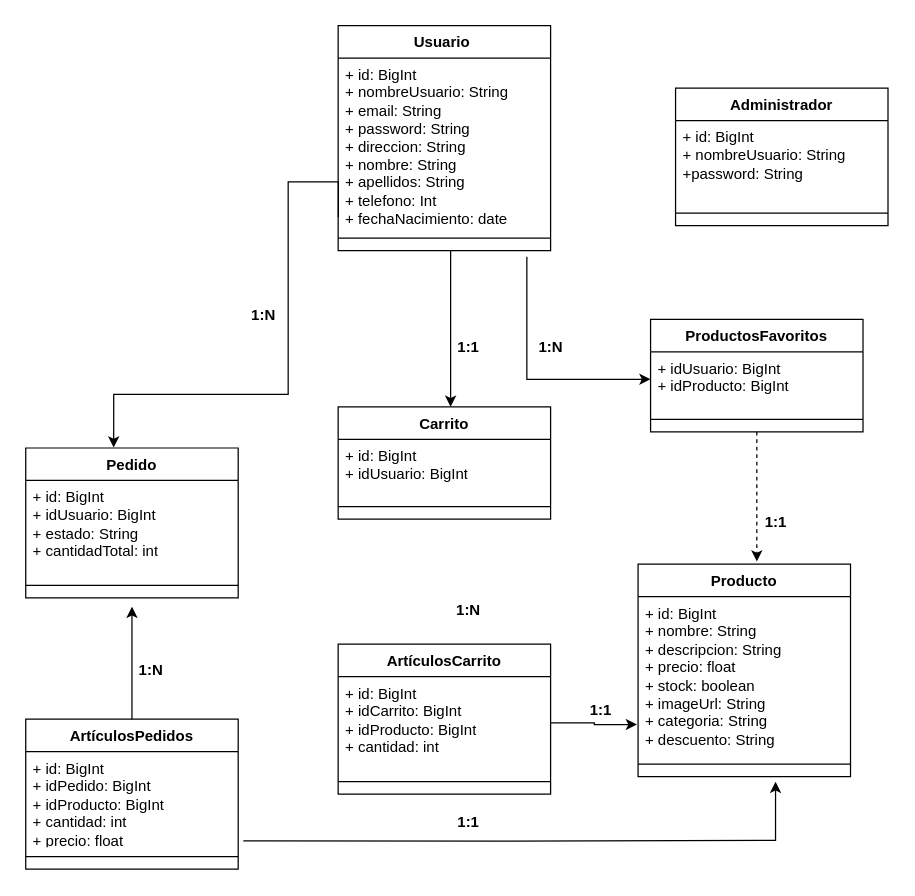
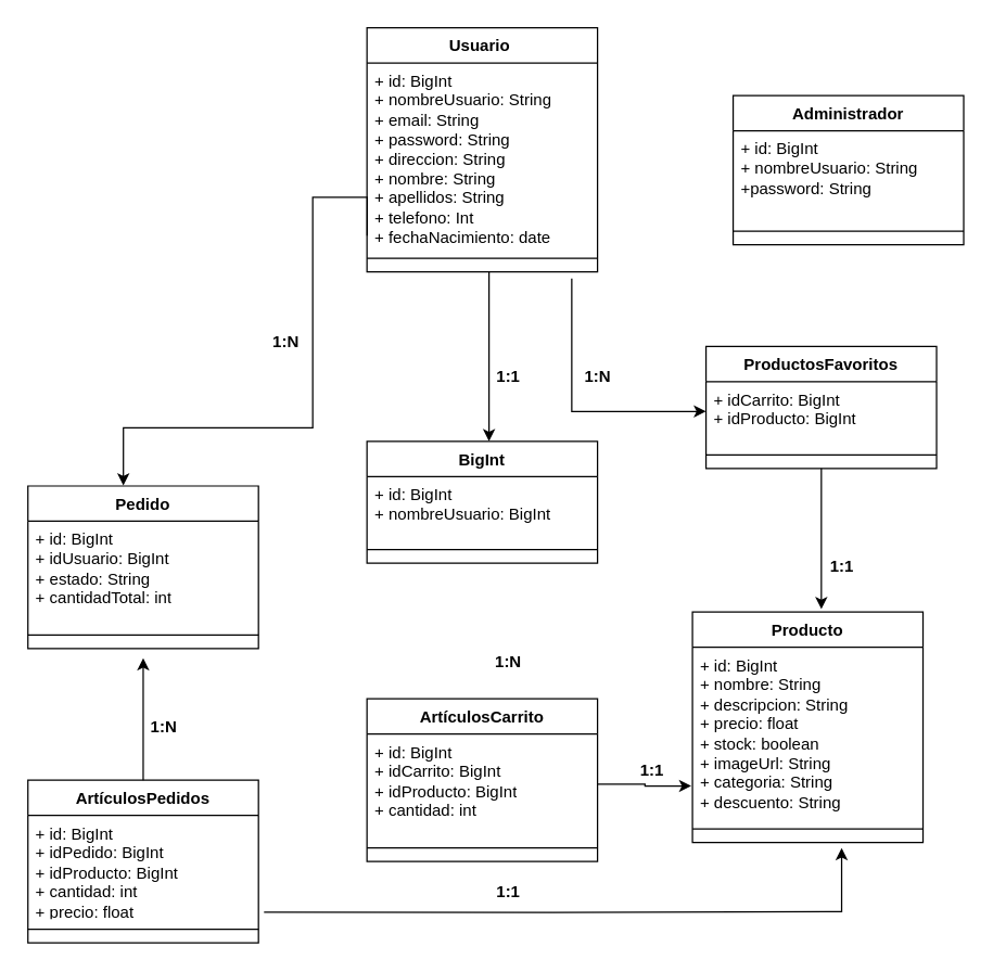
  <mxCell id="0" />
  <mxCell id="1" parent="0" />
  <mxCell id="2" value="" style="edgeStyle=orthogonalEdgeStyle;rounded=0;orthogonalLoop=1;jettySize=auto;html=1;" parent="1" source="3" edge="1"><mxGeometry relative="1" as="geometry"><mxPoint x="360" y="325" as="targetPoint" /><Array as="points"><mxPoint x="360" y="305" /></Array></mxGeometry></mxCell>
  <mxCell id="3" value="Usuario&lt;span style=&quot;white-space: pre;&quot;&gt; &lt;/span&gt;" style="swimlane;fontStyle=1;align=center;verticalAlign=top;childLayout=stackLayout;horizontal=1;startSize=26;horizontalStack=0;resizeParent=1;resizeParentMax=0;resizeLast=0;collapsible=1;marginBottom=0;whiteSpace=wrap;html=1;" parent="1" vertex="1"><mxGeometry x="270" y="20" width="170" height="180" as="geometry" /></mxCell>
  <mxCell id="4" value="+ id: BigInt&lt;br&gt;+ nombreUsuario: String&lt;br&gt;+ email: String&lt;br&gt;+ password: String&lt;br&gt;+ direccion: String&lt;br style=&quot;border-color: var(--border-color);&quot;&gt;+ nombre: String&lt;br style=&quot;border-color: var(--border-color);&quot;&gt;+ apellidos: String&lt;br style=&quot;border-color: var(--border-color);&quot;&gt;+ telefono: Int&lt;br style=&quot;border-color: var(--border-color);&quot;&gt;+ fechaNacimiento: date" style="text;strokeColor=none;fillColor=none;align=left;verticalAlign=top;spacingLeft=4;spacingRight=4;overflow=hidden;rotatable=0;points=[[0,0.5],[1,0.5]];portConstraint=eastwest;whiteSpace=wrap;html=1;" parent="3" vertex="1"><mxGeometry y="26" width="170" height="134" as="geometry" /></mxCell>
  <mxCell id="5" value="" style="line;strokeWidth=1;fillColor=none;align=left;verticalAlign=middle;spacingTop=-1;spacingLeft=3;spacingRight=3;rotatable=0;labelPosition=right;points=[];portConstraint=eastwest;strokeColor=inherit;" parent="3" vertex="1"><mxGeometry y="160" width="170" height="20" as="geometry" /></mxCell>
  <mxCell id="6" value="Producto" style="swimlane;fontStyle=1;align=center;verticalAlign=top;childLayout=stackLayout;horizontal=1;startSize=26;horizontalStack=0;resizeParent=1;resizeParentMax=0;resizeLast=0;collapsible=1;marginBottom=0;whiteSpace=wrap;html=1;" parent="1" vertex="1"><mxGeometry x="510" y="451" width="170" height="170" as="geometry" /></mxCell>
  <mxCell id="7" value="+ id: BigInt&lt;br&gt;+ nombre: String&lt;br&gt;+ descripcion: String&lt;br&gt;+ precio: float&lt;br&gt;+ stock: boolean&lt;br&gt;+ imageUrl: String&lt;br&gt;+ categoria: String&lt;br&gt;+ descuento: String" style="text;strokeColor=none;fillColor=none;align=left;verticalAlign=top;spacingLeft=4;spacingRight=4;overflow=hidden;rotatable=0;points=[[0,0.5],[1,0.5]];portConstraint=eastwest;whiteSpace=wrap;html=1;" parent="6" vertex="1"><mxGeometry y="26" width="170" height="124" as="geometry" /></mxCell>
  <mxCell id="8" value="" style="line;strokeWidth=1;fillColor=none;align=left;verticalAlign=middle;spacingTop=-1;spacingLeft=3;spacingRight=3;rotatable=0;labelPosition=right;points=[];portConstraint=eastwest;strokeColor=inherit;" parent="6" vertex="1"><mxGeometry y="150" width="170" height="20" as="geometry" /></mxCell>
- <mxCell id="9" value="Carrito" style="swimlane;fontStyle=1;align=center;verticalAlign=top;childLayout=stackLayout;horizontal=1;startSize=26;horizontalStack=0;resizeParent=1;resizeParentMax=0;resizeLast=0;collapsible=1;marginBottom=0;whiteSpace=wrap;html=1;" parent="1" vertex="1"><mxGeometry x="270" y="325" width="170" height="90" as="geometry" /></mxCell>
- <mxCell id="10" value="+ id: BigInt&lt;br&gt;+ idUsuario: BigInt" style="text;strokeColor=none;fillColor=none;align=left;verticalAlign=top;spacingLeft=4;spacingRight=4;overflow=hidden;rotatable=0;points=[[0,0.5],[1,0.5]];portConstraint=eastwest;whiteSpace=wrap;html=1;" parent="9" vertex="1"><mxGeometry y="26" width="170" height="44" as="geometry" /></mxCell>
+ <mxCell id="9" value="BigInt" style="swimlane;fontStyle=1;align=center;verticalAlign=top;childLayout=stackLayout;horizontal=1;startSize=26;horizontalStack=0;resizeParent=1;resizeParentMax=0;resizeLast=0;collapsible=1;marginBottom=0;whiteSpace=wrap;html=1;" parent="1" vertex="1"><mxGeometry x="270" y="325" width="170" height="90" as="geometry" /></mxCell>
+ <mxCell id="10" value="+ id: BigInt&lt;br&gt;+ nombreUsuario: BigInt" style="text;strokeColor=none;fillColor=none;align=left;verticalAlign=top;spacingLeft=4;spacingRight=4;overflow=hidden;rotatable=0;points=[[0,0.5],[1,0.5]];portConstraint=eastwest;whiteSpace=wrap;html=1;" parent="9" vertex="1"><mxGeometry y="26" width="170" height="44" as="geometry" /></mxCell>
  <mxCell id="11" value="" style="line;strokeWidth=1;fillColor=none;align=left;verticalAlign=middle;spacingTop=-1;spacingLeft=3;spacingRight=3;rotatable=0;labelPosition=right;points=[];portConstraint=eastwest;strokeColor=inherit;" parent="9" vertex="1"><mxGeometry y="70" width="170" height="20" as="geometry" /></mxCell>
  <mxCell id="12" value="ArtículosCarrito" style="swimlane;fontStyle=1;align=center;verticalAlign=top;childLayout=stackLayout;horizontal=1;startSize=26;horizontalStack=0;resizeParent=1;resizeParentMax=0;resizeLast=0;collapsible=1;marginBottom=0;whiteSpace=wrap;html=1;" parent="1" vertex="1"><mxGeometry x="270" y="515" width="170" height="120" as="geometry" /></mxCell>
  <mxCell id="13" value="+ id: BigInt&lt;br&gt;+ idCarrito: BigInt&lt;br&gt;+ idProducto: BigInt&lt;br&gt;+ cantidad: int&lt;br&gt;&lt;br&gt;&amp;nbsp;" style="text;strokeColor=none;fillColor=none;align=left;verticalAlign=top;spacingLeft=4;spacingRight=4;overflow=hidden;rotatable=0;points=[[0,0.5],[1,0.5]];portConstraint=eastwest;whiteSpace=wrap;html=1;" parent="12" vertex="1"><mxGeometry y="26" width="170" height="74" as="geometry" /></mxCell>
  <mxCell id="14" value="" style="line;strokeWidth=1;fillColor=none;align=left;verticalAlign=middle;spacingTop=-1;spacingLeft=3;spacingRight=3;rotatable=0;labelPosition=right;points=[];portConstraint=eastwest;strokeColor=inherit;" parent="12" vertex="1"><mxGeometry y="100" width="170" height="20" as="geometry" /></mxCell>
  <mxCell id="15" value="Pedido" style="swimlane;fontStyle=1;align=center;verticalAlign=top;childLayout=stackLayout;horizontal=1;startSize=26;horizontalStack=0;resizeParent=1;resizeParentMax=0;resizeLast=0;collapsible=1;marginBottom=0;whiteSpace=wrap;html=1;" parent="1" vertex="1"><mxGeometry x="20" y="358" width="170" height="120" as="geometry" /></mxCell>
  <mxCell id="16" value="+ id: BigInt&lt;br&gt;+ idUsuario: BigInt&lt;br&gt;+ estado: String&lt;br&gt;+ cantidadTotal: int&lt;br&gt;&lt;br&gt;&amp;nbsp;" style="text;strokeColor=none;fillColor=none;align=left;verticalAlign=top;spacingLeft=4;spacingRight=4;overflow=hidden;rotatable=0;points=[[0,0.5],[1,0.5]];portConstraint=eastwest;whiteSpace=wrap;html=1;" parent="15" vertex="1"><mxGeometry y="26" width="170" height="74" as="geometry" /></mxCell>
  <mxCell id="17" value="" style="line;strokeWidth=1;fillColor=none;align=left;verticalAlign=middle;spacingTop=-1;spacingLeft=3;spacingRight=3;rotatable=0;labelPosition=right;points=[];portConstraint=eastwest;strokeColor=inherit;" parent="15" vertex="1"><mxGeometry y="100" width="170" height="20" as="geometry" /></mxCell>
  <mxCell id="18" value="ArtículosPedidos" style="swimlane;fontStyle=1;align=center;verticalAlign=top;childLayout=stackLayout;horizontal=1;startSize=26;horizontalStack=0;resizeParent=1;resizeParentMax=0;resizeLast=0;collapsible=1;marginBottom=0;whiteSpace=wrap;html=1;" parent="1" vertex="1"><mxGeometry x="20" y="575" width="170" height="120" as="geometry" /></mxCell>
  <mxCell id="19" value="+ id: BigInt&lt;br&gt;+ idPedido: BigInt&lt;br&gt;+ idProducto: BigInt&lt;br&gt;+ cantidad: int&lt;br&gt;+ precio: float&lt;br&gt;&amp;nbsp;" style="text;strokeColor=none;fillColor=none;align=left;verticalAlign=top;spacingLeft=4;spacingRight=4;overflow=hidden;rotatable=0;points=[[0,0.5],[1,0.5]];portConstraint=eastwest;whiteSpace=wrap;html=1;" parent="18" vertex="1"><mxGeometry y="26" width="170" height="74" as="geometry" /></mxCell>
  <mxCell id="20" value="" style="line;strokeWidth=1;fillColor=none;align=left;verticalAlign=middle;spacingTop=-1;spacingLeft=3;spacingRight=3;rotatable=0;labelPosition=right;points=[];portConstraint=eastwest;strokeColor=inherit;" parent="18" vertex="1"><mxGeometry y="100" width="170" height="20" as="geometry" /></mxCell>
- <mxCell id="21" value="" style="edgeStyle=orthogonalEdgeStyle;rounded=0;orthogonalLoop=1;jettySize=auto;html=1;entryX=0.559;entryY=-0.013;entryDx=0;entryDy=0;entryPerimeter=0;dashed=1;" parent="1" source="22" target="6" edge="1"><mxGeometry relative="1" as="geometry" /></mxCell>
+ <mxCell id="21" value="" style="edgeStyle=orthogonalEdgeStyle;rounded=0;orthogonalLoop=1;jettySize=auto;html=1;entryX=0.559;entryY=-0.013;entryDx=0;entryDy=0;entryPerimeter=0;" parent="1" source="22" target="6" edge="1"><mxGeometry relative="1" as="geometry" /></mxCell>
  <mxCell id="22" value="ProductosFavoritos" style="swimlane;fontStyle=1;align=center;verticalAlign=top;childLayout=stackLayout;horizontal=1;startSize=26;horizontalStack=0;resizeParent=1;resizeParentMax=0;resizeLast=0;collapsible=1;marginBottom=0;whiteSpace=wrap;html=1;" parent="1" vertex="1"><mxGeometry x="520" y="255" width="170" height="90" as="geometry" /></mxCell>
- <mxCell id="23" value="+ idUsuario: BigInt&lt;br&gt;+ idProducto: BigInt" style="text;strokeColor=none;fillColor=none;align=left;verticalAlign=top;spacingLeft=4;spacingRight=4;overflow=hidden;rotatable=0;points=[[0,0.5],[1,0.5]];portConstraint=eastwest;whiteSpace=wrap;html=1;" parent="22" vertex="1"><mxGeometry y="26" width="170" height="44" as="geometry" /></mxCell>
+ <mxCell id="23" value="+ idCarrito: BigInt&lt;br&gt;+ idProducto: BigInt" style="text;strokeColor=none;fillColor=none;align=left;verticalAlign=top;spacingLeft=4;spacingRight=4;overflow=hidden;rotatable=0;points=[[0,0.5],[1,0.5]];portConstraint=eastwest;whiteSpace=wrap;html=1;" parent="22" vertex="1"><mxGeometry y="26" width="170" height="44" as="geometry" /></mxCell>
  <mxCell id="24" value="" style="line;strokeWidth=1;fillColor=none;align=left;verticalAlign=middle;spacingTop=-1;spacingLeft=3;spacingRight=3;rotatable=0;labelPosition=right;points=[];portConstraint=eastwest;strokeColor=inherit;" parent="22" vertex="1"><mxGeometry y="70" width="170" height="20" as="geometry" /></mxCell>
  <mxCell id="25" value="1:1" style="text;align=center;fontStyle=1;verticalAlign=middle;spacingLeft=3;spacingRight=3;strokeColor=none;rotatable=0;points=[[0,0.5],[1,0.5]];portConstraint=eastwest;html=1;" parent="1" vertex="1"><mxGeometry x="334" y="265" width="80" height="26" as="geometry" /></mxCell>
  <mxCell id="26" value="1:N" style="text;align=center;fontStyle=1;verticalAlign=middle;spacingLeft=3;spacingRight=3;strokeColor=none;rotatable=0;points=[[0,0.5],[1,0.5]];portConstraint=eastwest;html=1;" parent="1" vertex="1"><mxGeometry x="400" y="265" width="80" height="26" as="geometry" /></mxCell>
  <mxCell id="27" value="1:N" style="text;align=center;fontStyle=1;verticalAlign=middle;spacingLeft=3;spacingRight=3;strokeColor=none;rotatable=0;points=[[0,0.5],[1,0.5]];portConstraint=eastwest;html=1;" parent="1" vertex="1"><mxGeometry x="334" y="475" width="80" height="26" as="geometry" /></mxCell>
  <mxCell id="28" value="1:N" style="text;align=center;fontStyle=1;verticalAlign=middle;spacingLeft=3;spacingRight=3;strokeColor=none;rotatable=0;points=[[0,0.5],[1,0.5]];portConstraint=eastwest;html=1;" parent="1" vertex="1"><mxGeometry x="80" y="523" width="80" height="26" as="geometry" /></mxCell>
  <mxCell id="29" value="" style="edgeStyle=orthogonalEdgeStyle;rounded=0;orthogonalLoop=1;jettySize=auto;html=1;entryX=0;entryY=0.5;entryDx=0;entryDy=0;" parent="1" target="23" edge="1"><mxGeometry relative="1" as="geometry"><mxPoint x="421" y="205" as="sourcePoint" /><mxPoint x="370" y="335" as="targetPoint" /><Array as="points"><mxPoint x="421" y="303" /></Array></mxGeometry></mxCell>
  <mxCell id="30" value="1:1" style="text;align=center;fontStyle=1;verticalAlign=middle;spacingLeft=3;spacingRight=3;strokeColor=none;rotatable=0;points=[[0,0.5],[1,0.5]];portConstraint=eastwest;html=1;" parent="1" vertex="1"><mxGeometry x="580" y="405" width="80" height="26" as="geometry" /></mxCell>
  <mxCell id="31" value="" style="edgeStyle=orthogonalEdgeStyle;rounded=0;orthogonalLoop=1;jettySize=auto;html=1;exitX=0.001;exitY=0.95;exitDx=0;exitDy=0;entryX=0.414;entryY=-0.003;entryDx=0;entryDy=0;entryPerimeter=0;exitPerimeter=0;" parent="1" source="4" target="15" edge="1"><mxGeometry relative="1" as="geometry"><mxPoint x="270" y="225" as="sourcePoint" /><mxPoint x="90" y="335" as="targetPoint" /><Array as="points"><mxPoint x="270" y="145" /><mxPoint x="230" y="145" /><mxPoint x="230" y="315" /><mxPoint x="90" y="315" /></Array></mxGeometry></mxCell>
  <mxCell id="32" value="1:N" style="text;align=center;fontStyle=1;verticalAlign=middle;spacingLeft=3;spacingRight=3;strokeColor=none;rotatable=0;points=[[0,0.5],[1,0.5]];portConstraint=eastwest;html=1;" parent="1" vertex="1"><mxGeometry x="170" y="239" width="80" height="26" as="geometry" /></mxCell>
  <mxCell id="33" value="" style="edgeStyle=orthogonalEdgeStyle;rounded=0;orthogonalLoop=1;jettySize=auto;html=1;entryX=-0.005;entryY=0.825;entryDx=0;entryDy=0;entryPerimeter=0;" parent="1" source="13" target="7" edge="1"><mxGeometry relative="1" as="geometry"><Array as="points"><mxPoint x="475" y="578" /><mxPoint x="475" y="579" /></Array></mxGeometry></mxCell>
  <mxCell id="34" value="1:1" style="text;align=center;fontStyle=1;verticalAlign=middle;spacingLeft=3;spacingRight=3;strokeColor=none;rotatable=0;points=[[0,0.5],[1,0.5]];portConstraint=eastwest;html=1;" parent="1" vertex="1"><mxGeometry x="440" y="555" width="80" height="26" as="geometry" /></mxCell>
  <mxCell id="35" value="" style="edgeStyle=orthogonalEdgeStyle;rounded=0;orthogonalLoop=1;jettySize=auto;html=1;exitX=0.5;exitY=0;exitDx=0;exitDy=0;" parent="1" source="18" edge="1"><mxGeometry relative="1" as="geometry"><mxPoint x="160" y="555" as="sourcePoint" /><mxPoint x="105" y="485" as="targetPoint" /><Array as="points"><mxPoint x="105" y="495" /><mxPoint x="105" y="495" /></Array></mxGeometry></mxCell>
  <mxCell id="36" value="" style="edgeStyle=orthogonalEdgeStyle;rounded=0;orthogonalLoop=1;jettySize=auto;html=1;exitX=1.024;exitY=0.966;exitDx=0;exitDy=0;exitPerimeter=0;" parent="1" source="19" edge="1"><mxGeometry relative="1" as="geometry"><mxPoint x="190" y="720" as="sourcePoint" /><mxPoint x="620" y="625" as="targetPoint" /><Array as="points"><mxPoint x="407" y="672" /><mxPoint x="620" y="672" /></Array></mxGeometry></mxCell>
  <mxCell id="37" value="1:1" style="text;align=center;fontStyle=1;verticalAlign=middle;spacingLeft=3;spacingRight=3;strokeColor=none;rotatable=0;points=[[0,0.5],[1,0.5]];portConstraint=eastwest;html=1;" parent="1" vertex="1"><mxGeometry x="334" y="645" width="80" height="26" as="geometry" /></mxCell>
  <mxCell id="38" value="Administrador" style="swimlane;fontStyle=1;align=center;verticalAlign=top;childLayout=stackLayout;horizontal=1;startSize=26;horizontalStack=0;resizeParent=1;resizeParentMax=0;resizeLast=0;collapsible=1;marginBottom=0;whiteSpace=wrap;html=1;" parent="1" vertex="1"><mxGeometry x="540" y="70" width="170" height="110" as="geometry" /></mxCell>
  <mxCell id="39" value="+ id: BigInt&lt;br&gt;+ nombreUsuario: String&lt;br&gt;+password: String" style="text;strokeColor=none;fillColor=none;align=left;verticalAlign=top;spacingLeft=4;spacingRight=4;overflow=hidden;rotatable=0;points=[[0,0.5],[1,0.5]];portConstraint=eastwest;whiteSpace=wrap;html=1;" parent="38" vertex="1"><mxGeometry y="26" width="170" height="64" as="geometry" /></mxCell>
  <mxCell id="40" value="" style="line;strokeWidth=1;fillColor=none;align=left;verticalAlign=middle;spacingTop=-1;spacingLeft=3;spacingRight=3;rotatable=0;labelPosition=right;points=[];portConstraint=eastwest;strokeColor=inherit;" parent="38" vertex="1"><mxGeometry y="90" width="170" height="20" as="geometry" /></mxCell>
